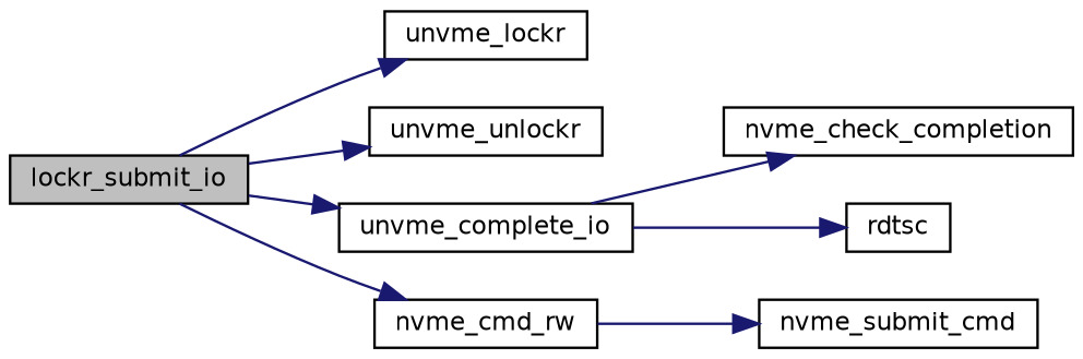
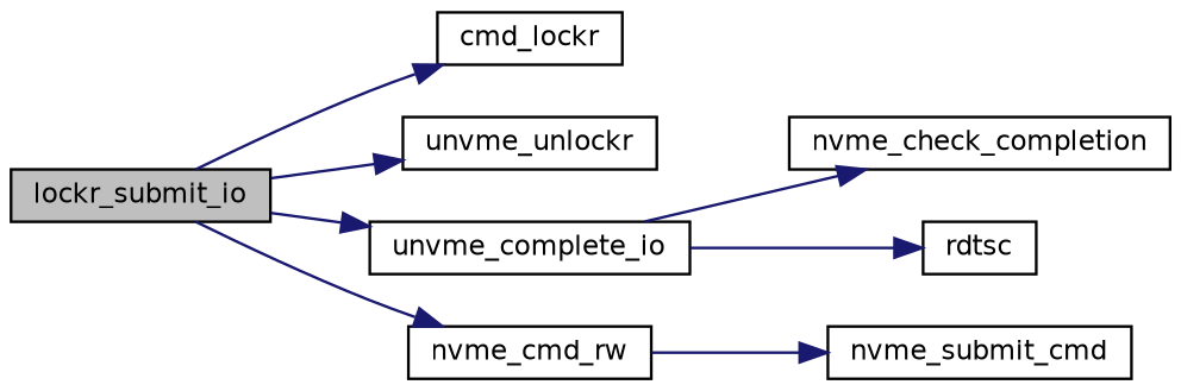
  digraph {
    rankdir=LR
    node [color=black fillcolor=white fontname=Helvetica fontsize=10 shape=record style=filled]
    edge [color=midnightblue fontname=Helvetica fontsize=10 labelfontname=Helvetica labelfontsize=10 style=solid]
    n1 [fillcolor=grey75 fontcolor=black height=0.2 label=lockr_submit_io width=0.4]
-   n2 [height=0.2 label=unvme_lockr width=0.4]
+   n2 [height=0.2 label=cmd_lockr width=0.4]
    n3 [height=0.2 label=unvme_unlockr width=0.4]
    n4 [height=0.2 label=unvme_complete_io width=0.4]
    n5 [height=0.2 label=nvme_cmd_rw width=0.4]
    n6 [height=0.2 label=nvme_check_completion width=0.4]
    n7 [height=0.2 label=rdtsc width=0.4]
    n8 [height=0.2 label=nvme_submit_cmd width=0.4]
    n1 -> n2
    n1 -> n3
    n1 -> n4
    n1 -> n5
    n4 -> n6
    n4 -> n7
    n5 -> n8
  }
